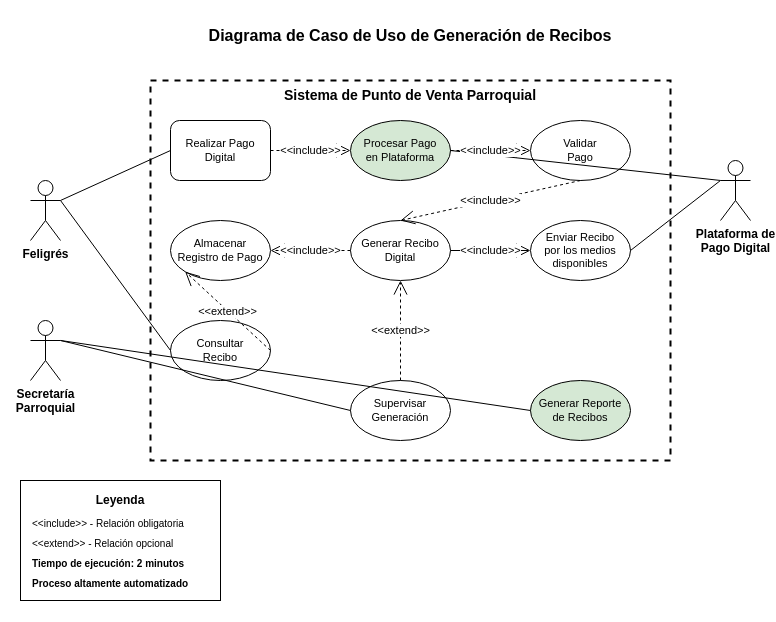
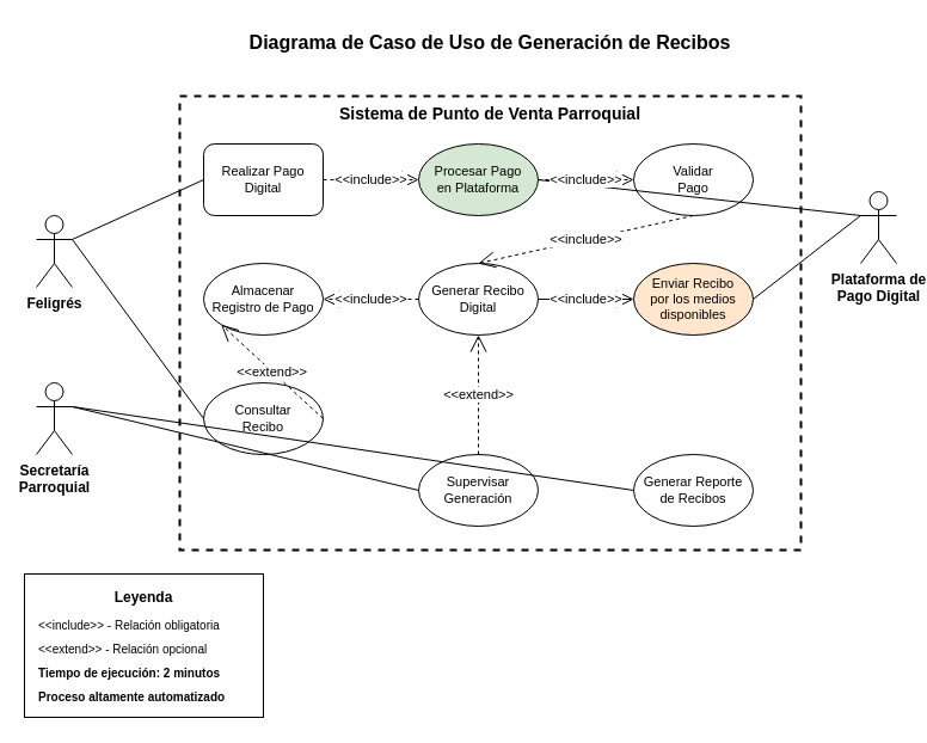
  <mxCell id="0" />
  <mxCell id="1" parent="0" />
  <mxCell id="2" value="Sistema de Punto de Venta Parroquial" style="rounded=0;whiteSpace=wrap;html=1;fillColor=none;strokeColor=#000000;strokeWidth=2;dashed=1;fontSize=14;fontStyle=1;verticalAlign=top;" parent="1" vertex="1"><mxGeometry x="150" y="80" width="520" height="380" as="geometry" /></mxCell>
  <mxCell id="3" value="Feligrés" style="shape=umlActor;verticalLabelPosition=bottom;verticalAlign=top;html=1;outlineConnect=0;fontSize=12;fontStyle=1;" parent="1" vertex="1"><mxGeometry x="30" y="180" width="30" height="60" as="geometry" /></mxCell>
  <mxCell id="4" value="Secretaría&#10;Parroquial" style="shape=umlActor;verticalLabelPosition=bottom;verticalAlign=top;html=1;outlineConnect=0;fontSize=12;fontStyle=1;" parent="1" vertex="1"><mxGeometry x="30" y="320" width="30" height="60" as="geometry" /></mxCell>
  <mxCell id="5" value="Plataforma de&#10;Pago Digital" style="shape=umlActor;verticalLabelPosition=bottom;verticalAlign=top;html=1;outlineConnect=0;fontSize=12;fontStyle=1;" parent="1" vertex="1"><mxGeometry x="720" y="160" width="30" height="60" as="geometry" /></mxCell>
  <mxCell id="6" value="Realizar Pago&#10;Digital" style="whiteSpace=wrap;html=1;fontSize=11;rounded=1;" parent="1" vertex="1"><mxGeometry x="170" y="120" width="100" height="60" as="geometry" /></mxCell>
  <mxCell id="7" value="Procesar Pago&#10;en Plataforma" style="ellipse;whiteSpace=wrap;html=1;fontSize=11;fillColor=#d5e8d4;" parent="1" vertex="1"><mxGeometry x="350" y="120" width="100" height="60" as="geometry" /></mxCell>
  <mxCell id="8" value="Validar&#10;Pago" style="ellipse;whiteSpace=wrap;html=1;fontSize=11;" parent="1" vertex="1"><mxGeometry x="530" y="120" width="100" height="60" as="geometry" /></mxCell>
  <mxCell id="9" value="Generar Recibo&#10;Digital" style="ellipse;whiteSpace=wrap;html=1;fontSize=11;" parent="1" vertex="1"><mxGeometry x="350" y="220" width="100" height="60" as="geometry" /></mxCell>
- <mxCell id="10" value="Enviar Recibo&lt;br&gt;por los medios disponibles" style="ellipse;whiteSpace=wrap;html=1;fontSize=11;" parent="1" vertex="1"><mxGeometry x="530" y="220" width="100" height="60" as="geometry" /></mxCell>
+ <mxCell id="10" value="Enviar Recibo&lt;br&gt;por los medios disponibles" style="ellipse;whiteSpace=wrap;html=1;fontSize=11;fillColor=#ffe6cc;" parent="1" vertex="1"><mxGeometry x="530" y="220" width="100" height="60" as="geometry" /></mxCell>
  <mxCell id="11" value="Almacenar&#10;Registro de Pago" style="ellipse;whiteSpace=wrap;html=1;fontSize=11;" parent="1" vertex="1"><mxGeometry x="170" y="220" width="100" height="60" as="geometry" /></mxCell>
  <mxCell id="12" value="Consultar&#10;Recibo" style="ellipse;whiteSpace=wrap;html=1;fontSize=11;" parent="1" vertex="1"><mxGeometry x="170" y="320" width="100" height="60" as="geometry" /></mxCell>
  <mxCell id="13" value="Supervisar&#10;Generación" style="ellipse;whiteSpace=wrap;html=1;fontSize=11;" parent="1" vertex="1"><mxGeometry x="350" y="380" width="100" height="60" as="geometry" /></mxCell>
- <mxCell id="14" value="Generar Reporte&#10;de Recibos" style="ellipse;whiteSpace=wrap;html=1;fontSize=11;fillColor=#d5e8d4;" parent="1" vertex="1"><mxGeometry x="530" y="380" width="100" height="60" as="geometry" /></mxCell>
+ <mxCell id="14" value="Generar Reporte&#10;de Recibos" style="ellipse;whiteSpace=wrap;html=1;fontSize=11;" parent="1" vertex="1"><mxGeometry x="530" y="380" width="100" height="60" as="geometry" /></mxCell>
  <mxCell id="15" value="" style="endArrow=none;html=1;exitX=1;exitY=0.333;exitDx=0;exitDy=0;exitPerimeter=0;entryX=0;entryY=0.5;entryDx=0;entryDy=0;" parent="1" source="3" target="6" edge="1"><mxGeometry width="50" height="50" relative="1" as="geometry"><mxPoint x="90" y="200" as="sourcePoint" /><mxPoint x="140" y="150" as="targetPoint" /></mxGeometry></mxCell>
  <mxCell id="16" value="" style="endArrow=none;html=1;exitX=1;exitY=0.333;exitDx=0;exitDy=0;exitPerimeter=0;entryX=0;entryY=0.5;entryDx=0;entryDy=0;" parent="1" source="3" target="12" edge="1"><mxGeometry width="50" height="50" relative="1" as="geometry"><mxPoint x="90" y="340" as="sourcePoint" /><mxPoint x="140" y="290" as="targetPoint" /></mxGeometry></mxCell>
  <mxCell id="17" value="" style="endArrow=none;html=1;exitX=1;exitY=0.333;exitDx=0;exitDy=0;exitPerimeter=0;entryX=0;entryY=0.5;entryDx=0;entryDy=0;" parent="1" source="4" target="13" edge="1"><mxGeometry width="50" height="50" relative="1" as="geometry"><mxPoint x="90" y="340" as="sourcePoint" /><mxPoint x="140" y="290" as="targetPoint" /></mxGeometry></mxCell>
  <mxCell id="18" value="" style="endArrow=none;html=1;exitX=1;exitY=0.333;exitDx=0;exitDy=0;exitPerimeter=0;entryX=0;entryY=0.5;entryDx=0;entryDy=0;" parent="1" source="4" target="14" edge="1"><mxGeometry width="50" height="50" relative="1" as="geometry"><mxPoint x="90" y="410" as="sourcePoint" /><mxPoint x="140" y="360" as="targetPoint" /></mxGeometry></mxCell>
  <mxCell id="19" value="" style="endArrow=none;html=1;exitX=0;exitY=0.333;exitDx=0;exitDy=0;exitPerimeter=0;entryX=1;entryY=0.5;entryDx=0;entryDy=0;" parent="1" source="5" target="7" edge="1"><mxGeometry width="50" height="50" relative="1" as="geometry"><mxPoint x="670" y="240" as="sourcePoint" /><mxPoint x="720" y="190" as="targetPoint" /></mxGeometry></mxCell>
  <mxCell id="20" value="" style="endArrow=none;html=1;exitX=0;exitY=0.333;exitDx=0;exitDy=0;exitPerimeter=0;entryX=1;entryY=0.5;entryDx=0;entryDy=0;" parent="1" source="5" target="10" edge="1"><mxGeometry width="50" height="50" relative="1" as="geometry"><mxPoint x="670" y="340" as="sourcePoint" /><mxPoint x="720" y="290" as="targetPoint" /></mxGeometry></mxCell>
  <mxCell id="21" value="&amp;lt;&amp;lt;include&amp;gt;&amp;gt;" style="endArrow=open;endSize=12;dashed=1;html=1;exitX=1;exitY=0.5;exitDx=0;exitDy=0;entryX=0;entryY=0.5;entryDx=0;entryDy=0;" parent="1" source="6" target="7" edge="1"><mxGeometry width="160" relative="1" as="geometry"><mxPoint x="280" y="150" as="sourcePoint" /><mxPoint x="440" y="150" as="targetPoint" /></mxGeometry></mxCell>
  <mxCell id="22" value="&amp;lt;&amp;lt;include&amp;gt;&amp;gt;" style="endArrow=open;endSize=12;dashed=1;html=1;exitX=1;exitY=0.5;exitDx=0;exitDy=0;entryX=0;entryY=0.5;entryDx=0;entryDy=0;" parent="1" source="7" target="8" edge="1"><mxGeometry width="160" relative="1" as="geometry"><mxPoint x="460" y="150" as="sourcePoint" /><mxPoint x="620" y="150" as="targetPoint" /></mxGeometry></mxCell>
  <mxCell id="23" value="&amp;lt;&amp;lt;include&amp;gt;&amp;gt;" style="endArrow=open;endSize=12;dashed=1;html=1;exitX=0.5;exitY=1;exitDx=0;exitDy=0;entryX=0.5;entryY=0;entryDx=0;entryDy=0;" parent="1" source="8" target="9" edge="1"><mxGeometry width="160" relative="1" as="geometry"><mxPoint x="580" y="190" as="sourcePoint" /><mxPoint x="400" y="210" as="targetPoint" /></mxGeometry></mxCell>
  <mxCell id="24" value="&amp;lt;&amp;lt;include&amp;gt;&amp;gt;" style="endArrow=open;endSize=12;dashed=0;html=1;exitX=1;exitY=0.5;exitDx=0;exitDy=0;entryX=0;entryY=0.5;entryDx=0;entryDy=0;" parent="1" source="9" target="10" edge="1"><mxGeometry width="160" relative="1" as="geometry"><mxPoint x="460" y="250" as="sourcePoint" /><mxPoint x="620" y="250" as="targetPoint" /></mxGeometry></mxCell>
  <mxCell id="25" value="&amp;lt;&amp;lt;include&amp;gt;&amp;gt;" style="endArrow=open;endSize=12;dashed=1;html=1;exitX=0;exitY=0.5;exitDx=0;exitDy=0;entryX=1;entryY=0.5;entryDx=0;entryDy=0;" parent="1" source="9" target="11" edge="1"><mxGeometry width="160" relative="1" as="geometry"><mxPoint x="340" y="250" as="sourcePoint" /><mxPoint x="280" y="250" as="targetPoint" /></mxGeometry></mxCell>
  <mxCell id="26" value="&amp;lt;&amp;lt;extend&amp;gt;&amp;gt;" style="endArrow=open;endSize=12;dashed=1;html=1;exitX=0.5;exitY=0;exitDx=0;exitDy=0;entryX=0.5;entryY=1;entryDx=0;entryDy=0;" parent="1" source="13" target="9" edge="1"><mxGeometry width="160" relative="1" as="geometry"><mxPoint x="400" y="370" as="sourcePoint" /><mxPoint x="400" y="290" as="targetPoint" /></mxGeometry></mxCell>
  <mxCell id="27" value="&amp;lt;&amp;lt;extend&amp;gt;&amp;gt;" style="endArrow=open;endSize=12;dashed=1;html=1;exitX=1;exitY=0.5;exitDx=0;exitDy=0;entryX=0;entryY=1;entryDx=0;entryDy=0;" parent="1" source="12" target="11" edge="1"><mxGeometry width="160" relative="1" as="geometry"><mxPoint x="280" y="350" as="sourcePoint" /><mxPoint x="180" y="280" as="targetPoint" /></mxGeometry></mxCell>
  <mxCell id="28" value="Diagrama de Caso de Uso de Generación de Recibos" style="text;html=1;strokeColor=none;fillColor=none;align=center;verticalAlign=middle;whiteSpace=wrap;rounded=0;fontSize=16;fontStyle=1;" parent="1" vertex="1"><mxGeometry x="160" y="20" width="500" height="30" as="geometry" /></mxCell>
  <mxCell id="29" value="" style="rounded=0;whiteSpace=wrap;html=1;fillColor=none;strokeColor=#000000;strokeWidth=1;" parent="1" vertex="1"><mxGeometry x="20" y="480" width="200" height="120" as="geometry" /></mxCell>
  <mxCell id="30" value="Leyenda" style="text;html=1;strokeColor=none;fillColor=none;align=center;verticalAlign=middle;whiteSpace=wrap;rounded=0;fontSize=12;fontStyle=1;" parent="1" vertex="1"><mxGeometry x="90" y="490" width="60" height="20" as="geometry" /></mxCell>
  <mxCell id="31" value="&amp;lt;&amp;lt;include&amp;gt;&amp;gt; - Relación obligatoria" style="text;html=1;strokeColor=none;fillColor=none;align=left;verticalAlign=middle;whiteSpace=wrap;rounded=0;fontSize=10;" parent="1" vertex="1"><mxGeometry x="30" y="515" width="180" height="15" as="geometry" /></mxCell>
  <mxCell id="32" value="&amp;lt;&amp;lt;extend&amp;gt;&amp;gt; - Relación opcional" style="text;html=1;strokeColor=none;fillColor=none;align=left;verticalAlign=middle;whiteSpace=wrap;rounded=0;fontSize=10;" parent="1" vertex="1"><mxGeometry x="30" y="535" width="180" height="15" as="geometry" /></mxCell>
  <mxCell id="33" value="Tiempo de ejecución: 2 minutos" style="text;html=1;strokeColor=none;fillColor=none;align=left;verticalAlign=middle;whiteSpace=wrap;rounded=0;fontSize=10;fontStyle=1;" parent="1" vertex="1"><mxGeometry x="30" y="555" width="180" height="15" as="geometry" /></mxCell>
  <mxCell id="34" value="Proceso altamente automatizado" style="text;html=1;strokeColor=none;fillColor=none;align=left;verticalAlign=middle;whiteSpace=wrap;rounded=0;fontSize=10;fontStyle=1;" parent="1" vertex="1"><mxGeometry x="30" y="575" width="180" height="15" as="geometry" /></mxCell>
